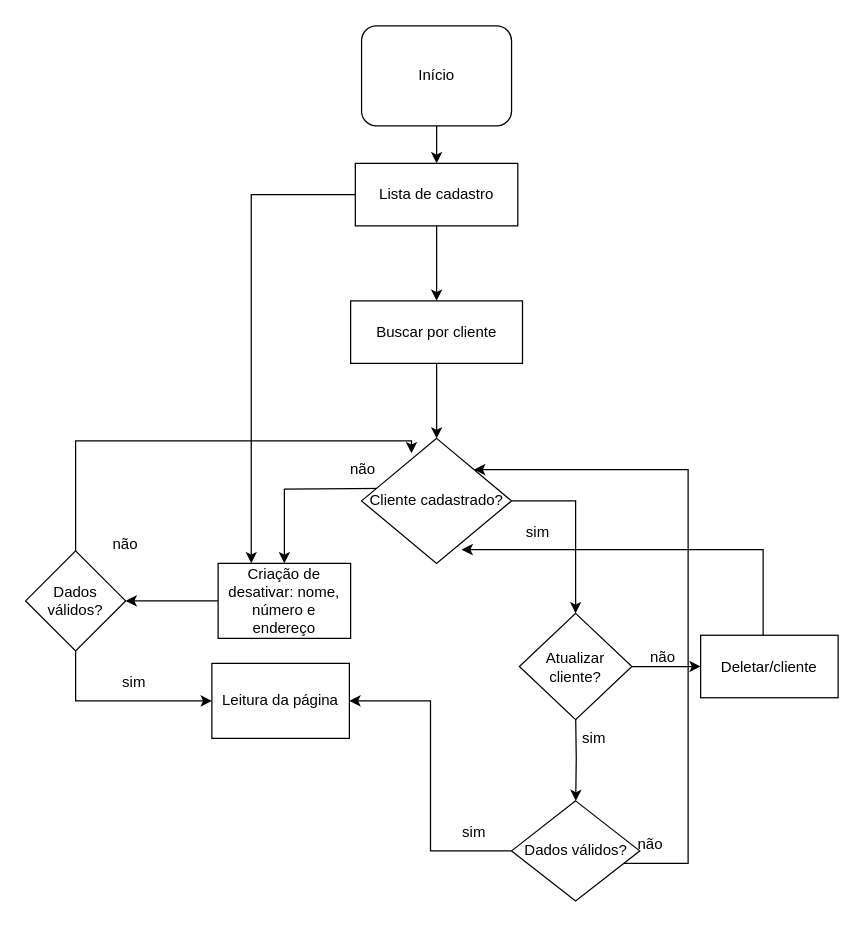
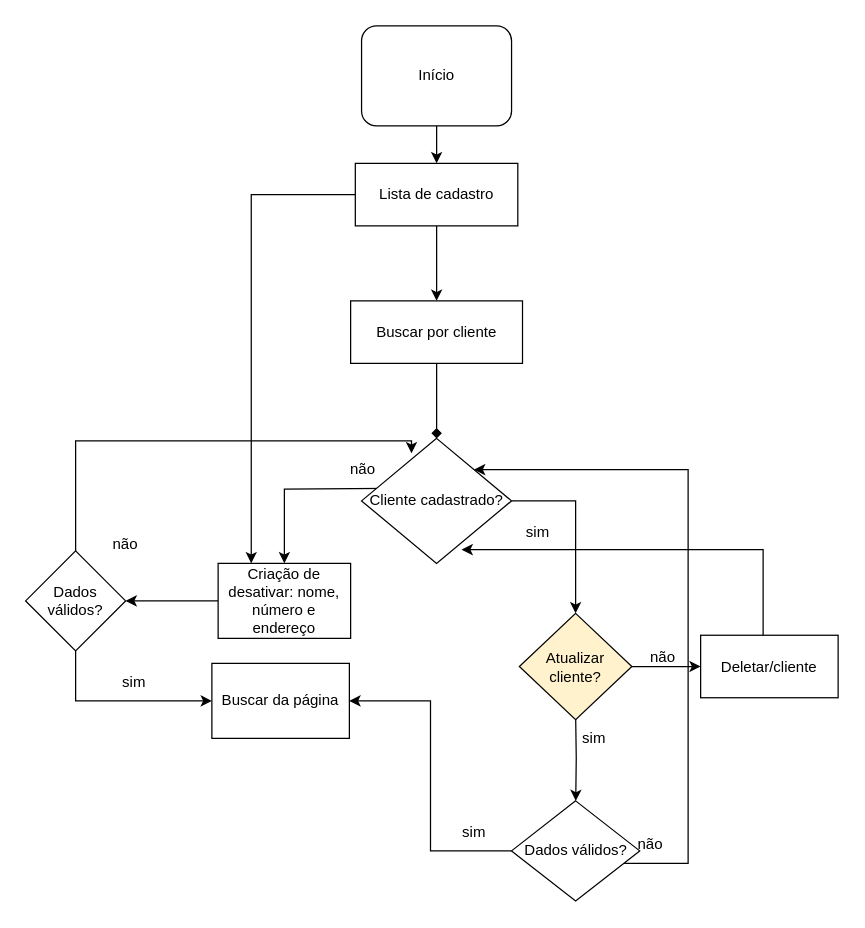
  <mxCell id="0" />
  <mxCell id="1" parent="0" />
  <mxCell id="2" value="" style="edgeStyle=orthogonalEdgeStyle;rounded=0;orthogonalLoop=1;jettySize=auto;html=1;" edge="1" parent="1" source="3" target="31"><mxGeometry relative="1" as="geometry" /></mxCell>
  <mxCell id="3" value="Início" style="whiteSpace=wrap;html=1;rounded=1;" vertex="1" parent="1"><mxGeometry x="288.75" y="20" width="120" height="80" as="geometry" /></mxCell>
  <mxCell id="4" style="edgeStyle=orthogonalEdgeStyle;rounded=0;orthogonalLoop=1;jettySize=auto;html=1;entryX=0.5;entryY=0;entryDx=0;entryDy=0;" edge="1" parent="1" target="6"><mxGeometry relative="1" as="geometry"><mxPoint x="310" y="390" as="sourcePoint" /></mxGeometry></mxCell>
  <mxCell id="5" value="" style="edgeStyle=orthogonalEdgeStyle;rounded=0;orthogonalLoop=1;jettySize=auto;html=1;" edge="1" parent="1" source="6" target="11"><mxGeometry relative="1" as="geometry" /></mxCell>
  <mxCell id="6" value="Criação de desativar: nome, número e endereço" style="rounded=0;whiteSpace=wrap;html=1;" vertex="1" parent="1"><mxGeometry x="174" y="450" width="106" height="60" as="geometry" /></mxCell>
- <mxCell id="7" value="Leitura da página" style="rounded=0;whiteSpace=wrap;html=1;" vertex="1" parent="1"><mxGeometry x="169" y="530" width="110" height="60" as="geometry" /></mxCell>
+ <mxCell id="7" value="Buscar da página" style="rounded=0;whiteSpace=wrap;html=1;" vertex="1" parent="1"><mxGeometry x="169" y="530" width="110" height="60" as="geometry" /></mxCell>
  <mxCell id="8" value="" style="edgeStyle=orthogonalEdgeStyle;rounded=0;orthogonalLoop=1;jettySize=auto;html=1;" edge="1" parent="1" target="16"><mxGeometry relative="1" as="geometry"><mxPoint x="460" y="570" as="sourcePoint" /></mxGeometry></mxCell>
  <mxCell id="9" value="não" style="text;html=1;align=center;verticalAlign=middle;whiteSpace=wrap;rounded=0;" vertex="1" parent="1"><mxGeometry x="260" y="360" width="60" height="30" as="geometry" /></mxCell>
  <mxCell id="10" style="edgeStyle=orthogonalEdgeStyle;rounded=0;orthogonalLoop=1;jettySize=auto;html=1;entryX=0;entryY=0.5;entryDx=0;entryDy=0;" edge="1" parent="1" source="11" target="7"><mxGeometry relative="1" as="geometry"><Array as="points"><mxPoint x="60" y="560" /></Array></mxGeometry></mxCell>
  <mxCell id="11" value="Dados válidos?" style="rhombus;whiteSpace=wrap;html=1;rounded=0;" vertex="1" parent="1"><mxGeometry x="20" y="440" width="80" height="80" as="geometry" /></mxCell>
  <mxCell id="12" value="sim" style="text;html=1;align=center;verticalAlign=middle;whiteSpace=wrap;rounded=0;" vertex="1" parent="1"><mxGeometry x="77" y="530" width="60" height="30" as="geometry" /></mxCell>
  <mxCell id="13" value="não" style="text;html=1;align=center;verticalAlign=middle;whiteSpace=wrap;rounded=0;" vertex="1" parent="1"><mxGeometry x="70" y="420" width="60" height="30" as="geometry" /></mxCell>
  <mxCell id="14" style="edgeStyle=orthogonalEdgeStyle;rounded=0;orthogonalLoop=1;jettySize=auto;html=1;entryX=1;entryY=0;entryDx=0;entryDy=0;" edge="1" parent="1" source="16" target="18"><mxGeometry relative="1" as="geometry"><Array as="points"><mxPoint x="550" y="690" /><mxPoint x="550" y="375" /></Array></mxGeometry></mxCell>
  <mxCell id="15" style="edgeStyle=orthogonalEdgeStyle;rounded=0;orthogonalLoop=1;jettySize=auto;html=1;entryX=1;entryY=0.5;entryDx=0;entryDy=0;" edge="1" parent="1" source="16" target="7"><mxGeometry relative="1" as="geometry" /></mxCell>
  <mxCell id="16" value="Dados válidos?" style="rhombus;whiteSpace=wrap;html=1;rounded=0;" vertex="1" parent="1"><mxGeometry x="408.75" y="640" width="102.5" height="80" as="geometry" /></mxCell>
  <mxCell id="17" style="edgeStyle=orthogonalEdgeStyle;rounded=0;orthogonalLoop=1;jettySize=auto;html=1;" edge="1" parent="1" source="18"><mxGeometry relative="1" as="geometry"><mxPoint x="460" y="490" as="targetPoint" /><Array as="points"><mxPoint x="460" y="400" /></Array></mxGeometry></mxCell>
  <mxCell id="18" value="Cliente cadastrado?" style="rhombus;whiteSpace=wrap;html=1;" vertex="1" parent="1"><mxGeometry x="288.75" y="350" width="120" height="100" as="geometry" /></mxCell>
  <mxCell id="19" style="edgeStyle=orthogonalEdgeStyle;rounded=0;orthogonalLoop=1;jettySize=auto;html=1;entryX=0.333;entryY=0.12;entryDx=0;entryDy=0;entryPerimeter=0;" edge="1" parent="1" source="11" target="18"><mxGeometry relative="1" as="geometry"><Array as="points"><mxPoint x="60" y="352" /></Array></mxGeometry></mxCell>
  <mxCell id="20" value="sim" style="text;html=1;align=center;verticalAlign=middle;whiteSpace=wrap;rounded=0;" vertex="1" parent="1"><mxGeometry x="400" y="410" width="60" height="30" as="geometry" /></mxCell>
  <mxCell id="21" value="não" style="text;html=1;align=center;verticalAlign=middle;whiteSpace=wrap;rounded=0;" vertex="1" parent="1"><mxGeometry x="490" y="660" width="60" height="30" as="geometry" /></mxCell>
  <mxCell id="22" value="sim" style="text;html=1;align=center;verticalAlign=middle;whiteSpace=wrap;rounded=0;" vertex="1" parent="1"><mxGeometry x="348.75" y="650" width="60" height="30" as="geometry" /></mxCell>
  <mxCell id="23" value="" style="edgeStyle=orthogonalEdgeStyle;rounded=0;orthogonalLoop=1;jettySize=auto;html=1;" edge="1" parent="1" source="24" target="26"><mxGeometry relative="1" as="geometry" /></mxCell>
- <mxCell id="24" value="Atualizar cliente?" style="rhombus;whiteSpace=wrap;html=1;" vertex="1" parent="1"><mxGeometry x="415" y="490" width="90" height="85" as="geometry" /></mxCell>
+ <mxCell id="24" value="Atualizar cliente?" style="rhombus;whiteSpace=wrap;html=1;fillColor=#fff2cc;" vertex="1" parent="1"><mxGeometry x="415" y="490" width="90" height="85" as="geometry" /></mxCell>
  <mxCell id="25" value="sim" style="text;html=1;align=center;verticalAlign=middle;whiteSpace=wrap;rounded=0;" vertex="1" parent="1"><mxGeometry x="445" y="575" width="60" height="30" as="geometry" /></mxCell>
  <mxCell id="26" value="Deletar/cliente" style="rounded=0;whiteSpace=wrap;html=1;" vertex="1" parent="1"><mxGeometry x="560" y="507.5" width="110" height="50" as="geometry" /></mxCell>
  <mxCell id="27" value="não" style="text;html=1;align=center;verticalAlign=middle;whiteSpace=wrap;rounded=0;" vertex="1" parent="1"><mxGeometry x="500" y="510" width="60" height="30" as="geometry" /></mxCell>
  <mxCell id="28" style="edgeStyle=orthogonalEdgeStyle;rounded=0;orthogonalLoop=1;jettySize=auto;html=1;entryX=0.667;entryY=0.89;entryDx=0;entryDy=0;entryPerimeter=0;" edge="1" parent="1" source="26" target="18"><mxGeometry relative="1" as="geometry"><Array as="points"><mxPoint x="610" y="439" /></Array></mxGeometry></mxCell>
  <mxCell id="29" value="" style="edgeStyle=orthogonalEdgeStyle;rounded=0;orthogonalLoop=1;jettySize=auto;html=1;" edge="1" parent="1" source="31" target="33"><mxGeometry relative="1" as="geometry" /></mxCell>
  <mxCell id="30" style="edgeStyle=orthogonalEdgeStyle;rounded=0;orthogonalLoop=1;jettySize=auto;html=1;entryX=0.25;entryY=0;entryDx=0;entryDy=0;" edge="1" parent="1" source="31" target="6"><mxGeometry relative="1" as="geometry" /></mxCell>
  <mxCell id="31" value="Lista de cadastro" style="rounded=0;whiteSpace=wrap;html=1;" vertex="1" parent="1"><mxGeometry x="283.75" y="130" width="130" height="50" as="geometry" /></mxCell>
- <mxCell id="32" value="" style="edgeStyle=orthogonalEdgeStyle;rounded=0;orthogonalLoop=1;jettySize=auto;html=1;" edge="1" parent="1" source="33" target="18"><mxGeometry relative="1" as="geometry" /></mxCell>
+ <mxCell id="32" value="" style="edgeStyle=orthogonalEdgeStyle;rounded=0;orthogonalLoop=1;jettySize=auto;html=1;endArrow=diamond;" edge="1" parent="1" source="33" target="18"><mxGeometry relative="1" as="geometry" /></mxCell>
  <mxCell id="33" value="Buscar por cliente" style="rounded=0;whiteSpace=wrap;html=1;" vertex="1" parent="1"><mxGeometry x="280" y="240" width="137.5" height="50" as="geometry" /></mxCell>
